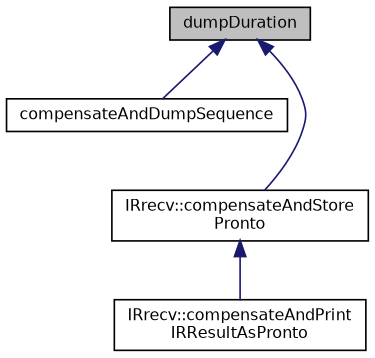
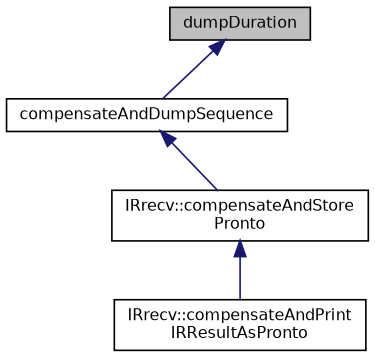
  digraph {
    rankdir=TB
    node [color=black fillcolor=white fontname=Helvetica fontsize=10 shape=record style=filled]
    edge [color=midnightblue dir=back fontname=Helvetica fontsize=10 labelfontname=Helvetica labelfontsize=10 style=solid]
    n1 [fillcolor=grey75 fontcolor=black height=0.2 label=dumpDuration width=0.4]
    n2 [height=0.2 label=compensateAndDumpSequence width=0.4]
    n3 [height=0.2 label="IRrecv::compensateAndStore\lPronto" width=0.4]
    n4 [height=0.2 label="IRrecv::compensateAndPrint\lIRResultAsPronto" width=0.4]
    n1 -> n2
-   n1 -> n3
+   n2 -> n3
    n3 -> n4
  }
